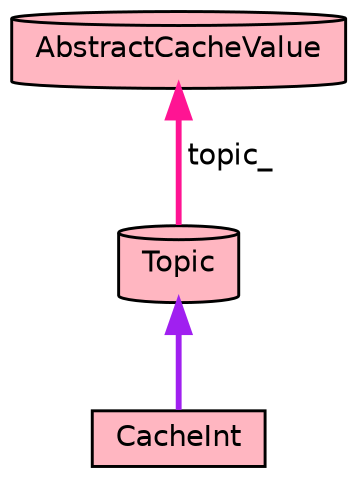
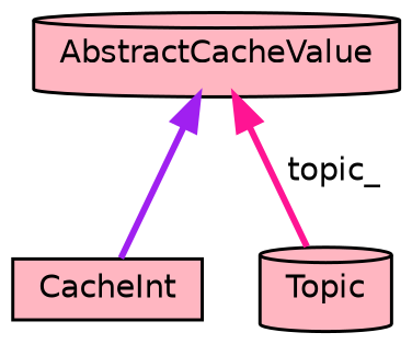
  digraph {
    node [color=black fillcolor=lightpink fontname=Helvetica fontsize=10 shape=cylinder style=filled]
    edge [dir=back fontname=Helvetica fontsize=10 labelfontname=Helvetica labelfontsize=10 style=bold]
    n1 [fontcolor=black height=0.2 label=CacheInt shape=box width=0.4]
    n2 [height=0.2 label=AbstractCacheValue width=0.4]
    n3 [height=0.2 label=Topic width=0.4]
-   n3 -> n1 [color=purple]
+   n2 -> n1 [color=purple]
    n2 -> n3 [color=deeppink label=" topic_"]
  }
